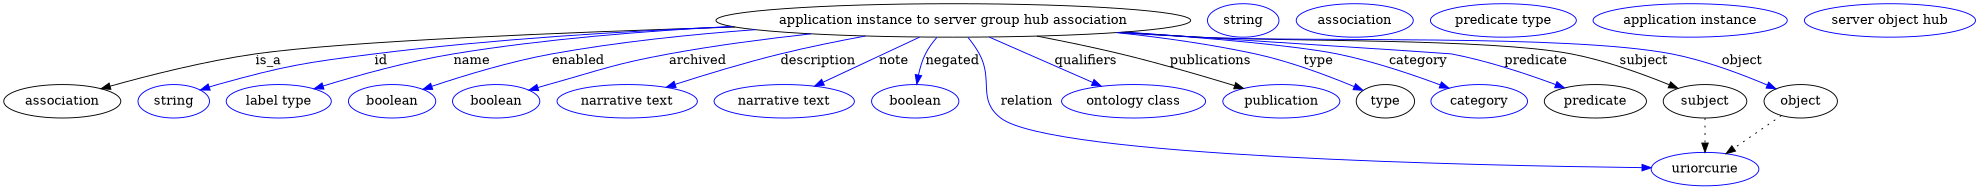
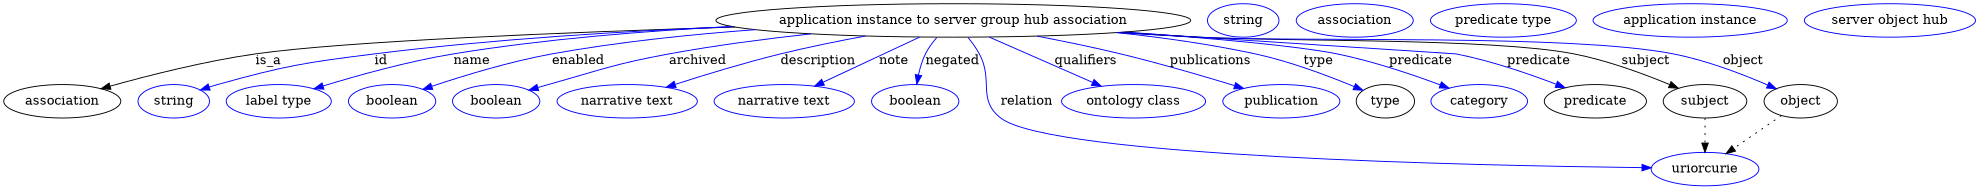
  digraph {
    node [color=blue]
    edge [color=blue style=solid]
    n1 [height=0.5 label="application instance to server group hub association" width=7.0952 color=""]
    association [height=0.5 width=1.7512 color=""]
    n3 [height=0.5 label=string width=1.0652]
    n4 [height=0.5 label="label type" width=1.5707]
    n5 [height=0.5 label=boolean width=1.2999]
    n6 [height=0.5 label=boolean width=1.2999]
    n7 [height=0.5 label="narrative text" width=2.0943]
    n8 [height=0.5 label="narrative text" width=2.0943]
    n9 [height=0.5 label=boolean width=1.2999]
    n10 [height=0.5 label=uriorcurie width=1.6068]
    n11 [height=0.5 label="ontology class" width=2.1484]
    n12 [height=0.5 label=publication width=1.7512]
    type [height=0.5 width=0.86659 color=""]
    category [height=0.5 width=1.4443]
    predicate [height=0.5 width=1.5346 color=""]
    subject [height=0.5 width=1.2457 color=""]
    object [height=0.5 width=1.1013 color=""]
    n18 [height=0.5 label=string width=1.0652]
    n19 [height=0.5 label=association width=1.7512]
    n20 [height=0.5 label="predicate type" width=2.1845]
    n21 [height=0.5 label="application instance" width=2.9067]
    n22 [height=0.5 label="server object hub" width=2.5276]
    n1 -> association [label=is_a color="" style=""]
    n1 -> n3 [label=id]
    n1 -> n4 [label=name]
    n1 -> n5 [label=enabled]
    n1 -> n6 [label=archived]
    n1 -> n7 [label=description]
    n1 -> n8 [label=note]
    n1 -> n9 [label=negated]
    n1 -> n10 [label=relation]
    n1 -> n11 [label=qualifiers]
-   n1 -> n12 [color=black label=publications]
+   n1 -> n12 [label=publications]
    n1 -> type [label=type]
-   n1 -> category [label=category]
+   n1 -> category [label=predicate]
    n1 -> predicate [label=predicate]
    n1 -> subject [color=black label=subject]
    n1 -> object [label=object]
    subject -> n10 [style=dotted color=""]
    object -> n10 [style=dotted color=""]
  }
